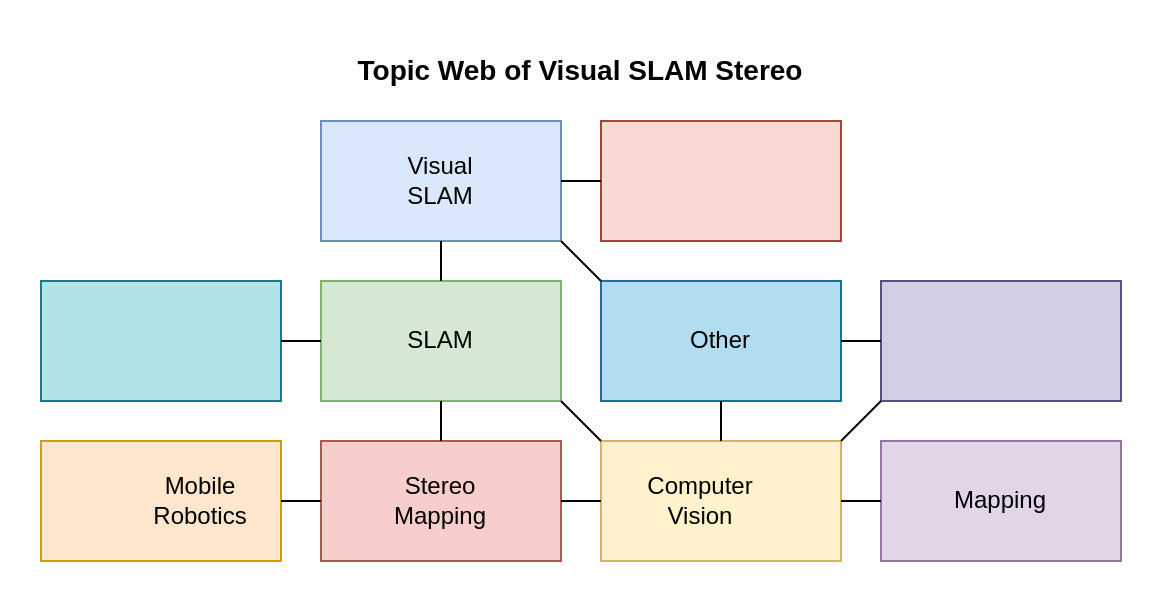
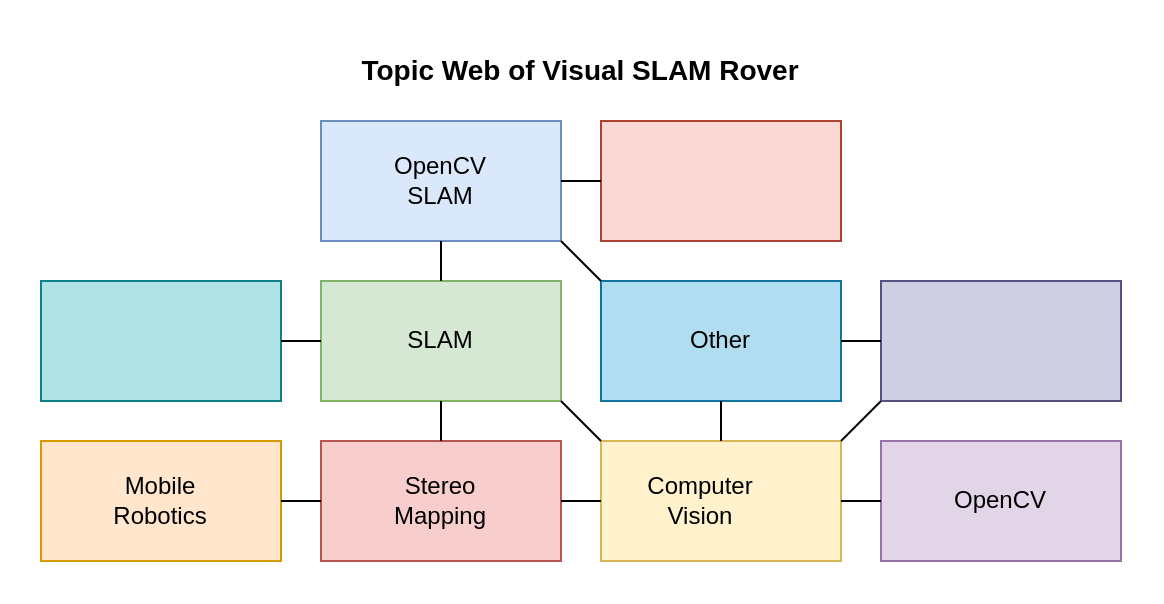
  <mxCell id="0" />
  <mxCell id="1" parent="0" />
  <mxCell id="2" value="" style="rounded=0;whiteSpace=wrap;html=1;fillColor=#fff2cc;strokeColor=#d6b656;" vertex="1" parent="1"><mxGeometry x="300" y="220" width="120" height="60" as="geometry" /></mxCell>
  <mxCell id="3" value="Computer Vision" style="text;html=1;strokeColor=none;fillColor=none;align=center;verticalAlign=middle;whiteSpace=wrap;rounded=0;" vertex="1" parent="1"><mxGeometry x="320" y="235" width="60" height="30" as="geometry" /></mxCell>
  <mxCell id="4" value="" style="rounded=0;whiteSpace=wrap;html=1;fillColor=#d5e8d4;strokeColor=#82b366;" vertex="1" parent="1"><mxGeometry x="160" y="140" width="120" height="60" as="geometry" /></mxCell>
  <mxCell id="5" value="SLAM" style="text;html=1;strokeColor=none;fillColor=none;align=center;verticalAlign=middle;whiteSpace=wrap;rounded=0;" vertex="1" parent="1"><mxGeometry x="190" y="155" width="60" height="30" as="geometry" /></mxCell>
  <mxCell id="6" value="" style="rounded=0;whiteSpace=wrap;html=1;fillColor=#b1ddf0;strokeColor=#10739e;" vertex="1" parent="1"><mxGeometry x="300" y="140" width="120" height="60" as="geometry" /></mxCell>
  <mxCell id="7" value="Other" style="text;html=1;strokeColor=none;fillColor=none;align=center;verticalAlign=middle;whiteSpace=wrap;rounded=0;" vertex="1" parent="1"><mxGeometry x="330" y="155" width="60" height="30" as="geometry" /></mxCell>
  <mxCell id="8" value="" style="rounded=0;whiteSpace=wrap;html=1;fillColor=#d0cee2;strokeColor=#56517e;" vertex="1" parent="1"><mxGeometry x="440" y="140" width="120" height="60" as="geometry" /></mxCell>
  <mxCell id="9" value="" style="rounded=0;whiteSpace=wrap;html=1;fillColor=#b0e3e6;strokeColor=#0e8088;" vertex="1" parent="1"><mxGeometry x="20" y="140" width="120" height="60" as="geometry" /></mxCell>
  <mxCell id="10" value="" style="rounded=0;whiteSpace=wrap;html=1;fillColor=#dae8fc;strokeColor=#6c8ebf;" vertex="1" parent="1"><mxGeometry x="160" y="60" width="120" height="60" as="geometry" /></mxCell>
- <mxCell id="11" value="Visual SLAM" style="text;html=1;strokeColor=none;fillColor=none;align=center;verticalAlign=middle;whiteSpace=wrap;rounded=0;" vertex="1" parent="1"><mxGeometry x="190" y="75" width="60" height="30" as="geometry" /></mxCell>
+ <mxCell id="11" value="OpenCV SLAM" style="text;html=1;strokeColor=none;fillColor=none;align=center;verticalAlign=middle;whiteSpace=wrap;rounded=0;" vertex="1" parent="1"><mxGeometry x="190" y="75" width="60" height="30" as="geometry" /></mxCell>
  <mxCell id="12" value="" style="rounded=0;whiteSpace=wrap;html=1;fillColor=#f8cecc;strokeColor=#b85450;" vertex="1" parent="1"><mxGeometry x="160" y="220" width="120" height="60" as="geometry" /></mxCell>
  <mxCell id="13" value="Stereo Mapping" style="text;html=1;strokeColor=none;fillColor=none;align=center;verticalAlign=middle;whiteSpace=wrap;rounded=0;" vertex="1" parent="1"><mxGeometry x="190" y="235" width="60" height="30" as="geometry" /></mxCell>
  <mxCell id="14" value="" style="rounded=0;whiteSpace=wrap;html=1;fillColor=#e1d5e7;strokeColor=#9673a6;" vertex="1" parent="1"><mxGeometry x="440" y="220" width="120" height="60" as="geometry" /></mxCell>
- <mxCell id="15" value="Mapping" style="text;html=1;strokeColor=none;fillColor=none;align=center;verticalAlign=middle;whiteSpace=wrap;rounded=0;" vertex="1" parent="1"><mxGeometry x="470" y="235" width="60" height="30" as="geometry" /></mxCell>
+ <mxCell id="15" value="OpenCV" style="text;html=1;strokeColor=none;fillColor=none;align=center;verticalAlign=middle;whiteSpace=wrap;rounded=0;" vertex="1" parent="1"><mxGeometry x="470" y="235" width="60" height="30" as="geometry" /></mxCell>
  <mxCell id="16" value="" style="rounded=0;whiteSpace=wrap;html=1;fillColor=#ffe6cc;strokeColor=#d79b00;" vertex="1" parent="1"><mxGeometry x="20" y="220" width="120" height="60" as="geometry" /></mxCell>
- <mxCell id="17" value="Mobile Robotics" style="text;html=1;strokeColor=none;fillColor=none;align=center;verticalAlign=middle;whiteSpace=wrap;rounded=0;" vertex="1" parent="1"><mxGeometry x="70" y="235" width="60" height="30" as="geometry" /></mxCell>
+ <mxCell id="17" value="Mobile Robotics" style="text;html=1;strokeColor=none;fillColor=none;align=center;verticalAlign=middle;whiteSpace=wrap;rounded=0;" vertex="1" parent="1"><mxGeometry x="50" y="235" width="60" height="30" as="geometry" /></mxCell>
  <mxCell id="18" value="" style="rounded=0;whiteSpace=wrap;html=1;fillColor=#fad9d5;strokeColor=#ae4132;" vertex="1" parent="1"><mxGeometry x="300" y="60" width="120" height="60" as="geometry" /></mxCell>
  <mxCell id="19" value="" style="endArrow=none;html=1;rounded=0;entryX=0;entryY=0.5;entryDx=0;entryDy=0;exitX=1;exitY=0.5;exitDx=0;exitDy=0;" edge="1" parent="1" source="9" target="4"><mxGeometry width="50" height="50" relative="1" as="geometry"><mxPoint x="160" y="270" as="sourcePoint" /><mxPoint x="200" y="240" as="targetPoint" /></mxGeometry></mxCell>
  <mxCell id="20" value="" style="endArrow=none;html=1;rounded=0;entryX=1;entryY=0.5;entryDx=0;entryDy=0;exitX=0;exitY=0.5;exitDx=0;exitDy=0;" edge="1" parent="1" source="18" target="10"><mxGeometry width="50" height="50" relative="1" as="geometry"><mxPoint x="340" y="280" as="sourcePoint" /><mxPoint x="390" y="230" as="targetPoint" /></mxGeometry></mxCell>
  <mxCell id="21" value="" style="endArrow=none;html=1;rounded=0;" edge="1" parent="1"><mxGeometry width="50" height="50" relative="1" as="geometry"><mxPoint x="300" y="220" as="sourcePoint" /><mxPoint x="280" y="200" as="targetPoint" /></mxGeometry></mxCell>
  <mxCell id="22" value="" style="endArrow=none;html=1;rounded=0;entryX=0.5;entryY=1;entryDx=0;entryDy=0;exitX=0.5;exitY=0;exitDx=0;exitDy=0;" edge="1" parent="1" source="2" target="6"><mxGeometry width="50" height="50" relative="1" as="geometry"><mxPoint x="340" y="280" as="sourcePoint" /><mxPoint x="390" y="230" as="targetPoint" /></mxGeometry></mxCell>
  <mxCell id="23" value="" style="endArrow=none;html=1;rounded=0;entryX=0.5;entryY=1;entryDx=0;entryDy=0;exitX=0.5;exitY=0;exitDx=0;exitDy=0;" edge="1" parent="1" source="12" target="4"><mxGeometry width="50" height="50" relative="1" as="geometry"><mxPoint x="340" y="280" as="sourcePoint" /><mxPoint x="390" y="230" as="targetPoint" /></mxGeometry></mxCell>
  <mxCell id="24" value="" style="endArrow=none;html=1;rounded=0;entryX=1;entryY=0.5;entryDx=0;entryDy=0;exitX=0;exitY=0.5;exitDx=0;exitDy=0;" edge="1" parent="1" source="2" target="12"><mxGeometry width="50" height="50" relative="1" as="geometry"><mxPoint x="340" y="280" as="sourcePoint" /><mxPoint x="390" y="230" as="targetPoint" /></mxGeometry></mxCell>
  <mxCell id="25" value="" style="endArrow=none;html=1;rounded=0;entryX=0.5;entryY=1;entryDx=0;entryDy=0;exitX=0.5;exitY=0;exitDx=0;exitDy=0;" edge="1" parent="1" source="4" target="10"><mxGeometry width="50" height="50" relative="1" as="geometry"><mxPoint x="340" y="280" as="sourcePoint" /><mxPoint x="390" y="230" as="targetPoint" /></mxGeometry></mxCell>
  <mxCell id="26" value="" style="endArrow=none;html=1;rounded=0;entryX=1;entryY=0.5;entryDx=0;entryDy=0;exitX=0;exitY=0.5;exitDx=0;exitDy=0;" edge="1" parent="1" source="12" target="16"><mxGeometry width="50" height="50" relative="1" as="geometry"><mxPoint x="340" y="280" as="sourcePoint" /><mxPoint x="390" y="230" as="targetPoint" /></mxGeometry></mxCell>
  <mxCell id="27" value="" style="endArrow=none;html=1;rounded=0;entryX=1;entryY=1;entryDx=0;entryDy=0;exitX=0;exitY=0;exitDx=0;exitDy=0;" edge="1" parent="1" source="6" target="10"><mxGeometry width="50" height="50" relative="1" as="geometry"><mxPoint x="340" y="280" as="sourcePoint" /><mxPoint x="390" y="230" as="targetPoint" /></mxGeometry></mxCell>
  <mxCell id="28" value="" style="endArrow=none;html=1;rounded=0;entryX=0;entryY=0.5;entryDx=0;entryDy=0;exitX=1;exitY=0.5;exitDx=0;exitDy=0;" edge="1" parent="1" source="6" target="8"><mxGeometry width="50" height="50" relative="1" as="geometry"><mxPoint x="340" y="280" as="sourcePoint" /><mxPoint x="390" y="230" as="targetPoint" /></mxGeometry></mxCell>
  <mxCell id="29" value="" style="endArrow=none;html=1;rounded=0;entryX=0;entryY=1;entryDx=0;entryDy=0;exitX=1;exitY=0;exitDx=0;exitDy=0;" edge="1" parent="1" source="2" target="8"><mxGeometry width="50" height="50" relative="1" as="geometry"><mxPoint x="340" y="280" as="sourcePoint" /><mxPoint x="390" y="230" as="targetPoint" /></mxGeometry></mxCell>
  <mxCell id="30" value="" style="endArrow=none;html=1;rounded=0;entryX=0;entryY=0.5;entryDx=0;entryDy=0;exitX=1;exitY=0.5;exitDx=0;exitDy=0;" edge="1" parent="1" source="2" target="14"><mxGeometry width="50" height="50" relative="1" as="geometry"><mxPoint x="340" y="290" as="sourcePoint" /><mxPoint x="390" y="240" as="targetPoint" /></mxGeometry></mxCell>
- <mxCell id="31" value="&lt;font style=&quot;font-size: 14px;&quot;&gt;&lt;b&gt;Topic Web of Visual SLAM Stereo&lt;/b&gt;&lt;/font&gt;" style="text;html=1;strokeColor=none;fillColor=none;align=center;verticalAlign=middle;whiteSpace=wrap;rounded=0;" vertex="1" parent="1"><mxGeometry x="150" y="20" width="280" height="30" as="geometry" /></mxCell>
+ <mxCell id="31" value="&lt;font style=&quot;font-size: 14px;&quot;&gt;&lt;b&gt;Topic Web of Visual SLAM Rover&lt;/b&gt;&lt;/font&gt;" style="text;html=1;strokeColor=none;fillColor=none;align=center;verticalAlign=middle;whiteSpace=wrap;rounded=0;" vertex="1" parent="1"><mxGeometry x="150" y="20" width="280" height="30" as="geometry" /></mxCell>
